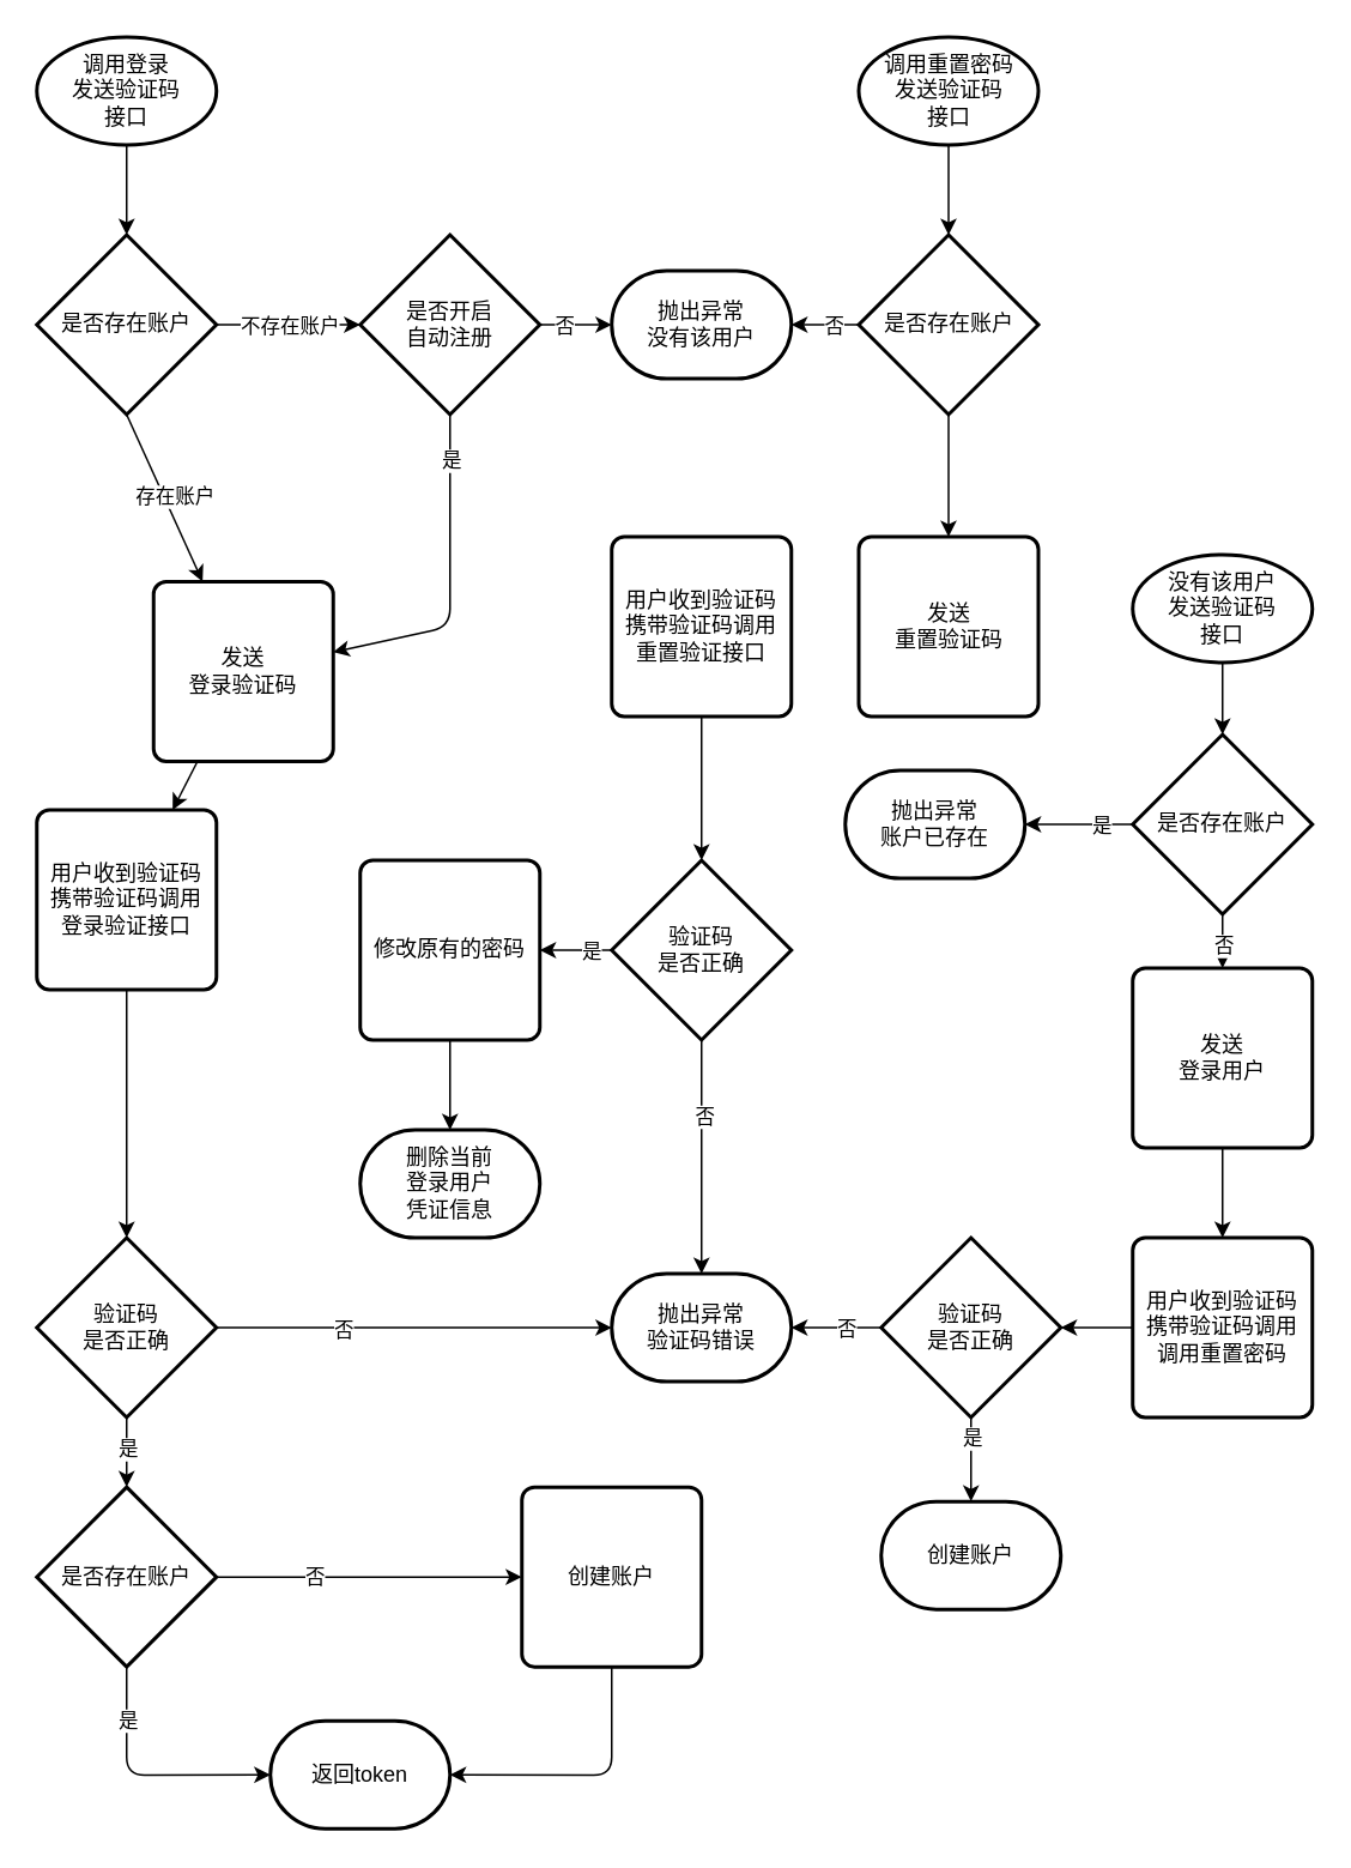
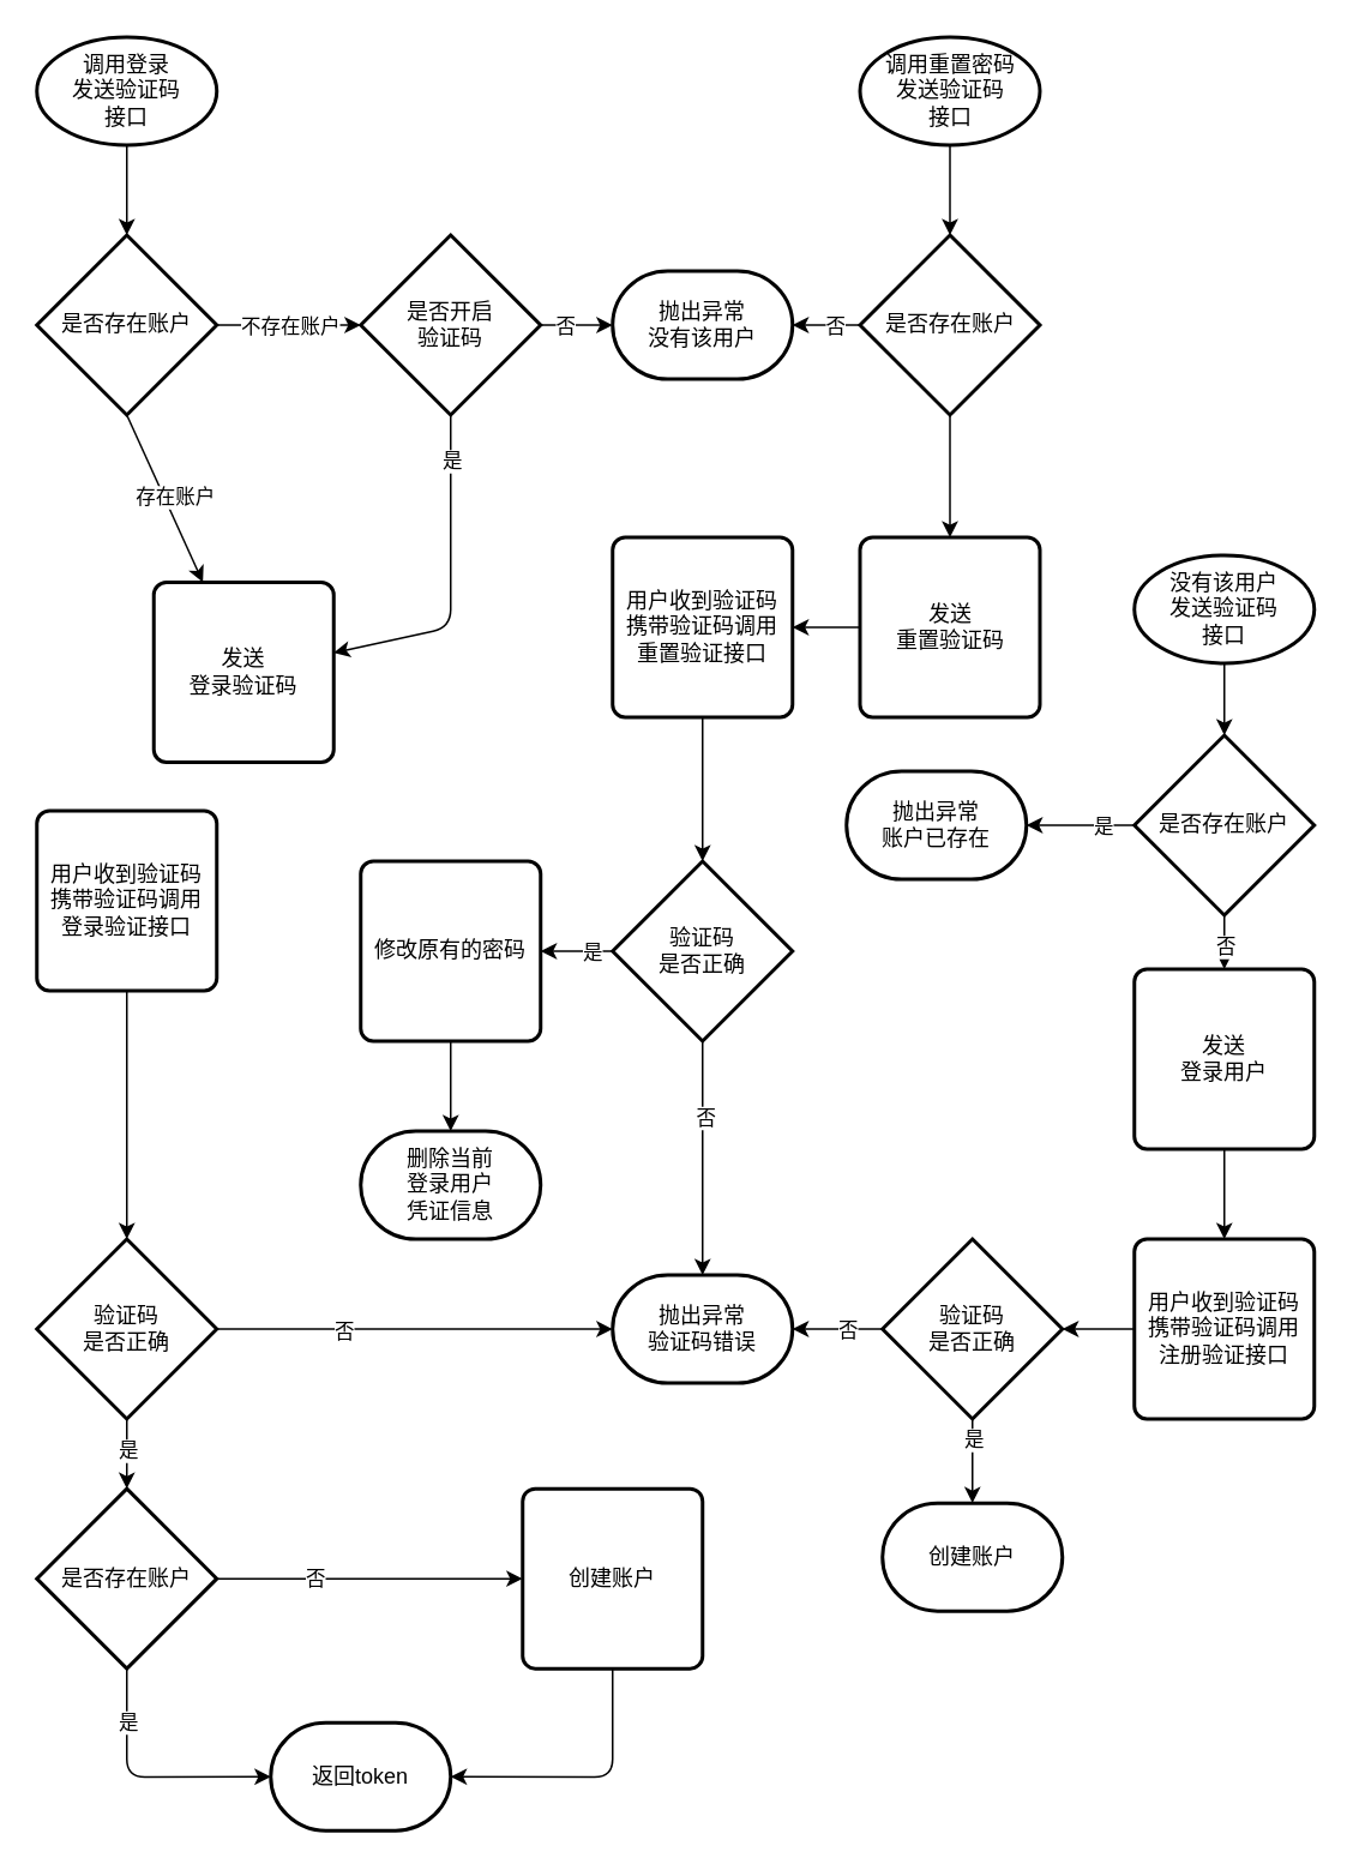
  <mxCell id="0" />
  <mxCell id="1" parent="0" />
  <mxCell id="2" value="" style="edgeStyle=none;html=1;" parent="1" source="3" target="8" edge="1"><mxGeometry relative="1" as="geometry" /></mxCell>
  <mxCell id="3" value="调用登录&lt;br&gt;发送验证码&lt;br&gt;接口" style="strokeWidth=2;html=1;shape=mxgraph.flowchart.start_1;whiteSpace=wrap;" parent="1" vertex="1"><mxGeometry x="20" y="20" width="100" height="60" as="geometry" /></mxCell>
  <mxCell id="4" value="" style="edgeStyle=none;html=1;" parent="1" source="8" target="13" edge="1"><mxGeometry relative="1" as="geometry" /></mxCell>
  <mxCell id="5" value="不存在账户" style="edgeLabel;html=1;align=center;verticalAlign=middle;resizable=0;points=[];" parent="4" vertex="1" connectable="0"><mxGeometry x="-0.325" y="-1" relative="1" as="geometry"><mxPoint x="13" y="-1" as="offset" /></mxGeometry></mxCell>
  <mxCell id="6" value="" style="edgeStyle=none;html=1;exitX=0.5;exitY=1;exitDx=0;exitDy=0;exitPerimeter=0;" parent="1" source="8" target="15" edge="1"><mxGeometry relative="1" as="geometry" /></mxCell>
  <mxCell id="7" value="存在账户" style="edgeLabel;html=1;align=center;verticalAlign=middle;resizable=0;points=[];" parent="6" vertex="1" connectable="0"><mxGeometry x="0.267" y="-1" relative="1" as="geometry"><mxPoint x="1" y="-14" as="offset" /></mxGeometry></mxCell>
  <mxCell id="8" value="是否存在账户" style="strokeWidth=2;html=1;shape=mxgraph.flowchart.decision;whiteSpace=wrap;" parent="1" vertex="1"><mxGeometry x="20" y="130" width="100" height="100" as="geometry" /></mxCell>
  <mxCell id="9" value="" style="edgeStyle=none;html=1;" parent="1" source="13" target="16" edge="1"><mxGeometry relative="1" as="geometry" /></mxCell>
  <mxCell id="10" value="否" style="edgeLabel;html=1;align=center;verticalAlign=middle;resizable=0;points=[];" parent="9" vertex="1" connectable="0"><mxGeometry x="-0.367" relative="1" as="geometry"><mxPoint as="offset" /></mxGeometry></mxCell>
  <mxCell id="11" value="" style="edgeStyle=none;html=1;exitX=0.5;exitY=1;exitDx=0;exitDy=0;exitPerimeter=0;" parent="1" source="13" target="15" edge="1"><mxGeometry relative="1" as="geometry"><mxPoint x="270" y="300" as="targetPoint" /><Array as="points"><mxPoint x="250" y="348" /></Array></mxGeometry></mxCell>
  <mxCell id="12" value="是" style="edgeLabel;html=1;align=center;verticalAlign=middle;resizable=0;points=[];" parent="11" vertex="1" connectable="0"><mxGeometry x="-0.286" y="-1" relative="1" as="geometry"><mxPoint x="1" y="-41" as="offset" /></mxGeometry></mxCell>
- <mxCell id="13" value="是否开启&lt;br&gt;自动注册" style="strokeWidth=2;html=1;shape=mxgraph.flowchart.decision;whiteSpace=wrap;" parent="1" vertex="1"><mxGeometry x="200" y="130" width="100" height="100" as="geometry" /></mxCell>
- <mxCell id="14" value="" style="edgeStyle=none;html=1;" parent="1" source="15" target="18" edge="1"><mxGeometry relative="1" as="geometry" /></mxCell>
+ <mxCell id="13" value="是否开启&lt;br&gt;验证码" style="strokeWidth=2;html=1;shape=mxgraph.flowchart.decision;whiteSpace=wrap;" parent="1" vertex="1"><mxGeometry x="200" y="130" width="100" height="100" as="geometry" /></mxCell>
  <mxCell id="15" value="发送&lt;br&gt;登录验证码" style="rounded=1;whiteSpace=wrap;html=1;absoluteArcSize=1;arcSize=14;strokeWidth=2;" parent="1" vertex="1"><mxGeometry x="85" y="323" width="100" height="100" as="geometry" /></mxCell>
  <mxCell id="16" value="抛出异常&lt;br&gt;没有该用户" style="strokeWidth=2;html=1;shape=mxgraph.flowchart.terminator;whiteSpace=wrap;" parent="1" vertex="1"><mxGeometry x="340" y="150" width="100" height="60" as="geometry" /></mxCell>
  <mxCell id="17" value="" style="edgeStyle=none;html=1;" parent="1" source="18" target="31" edge="1"><mxGeometry relative="1" as="geometry" /></mxCell>
  <mxCell id="18" value="用户收到验证码&lt;br&gt;携带验证码调用&lt;br&gt;登录验证接口" style="rounded=1;whiteSpace=wrap;html=1;absoluteArcSize=1;arcSize=14;strokeWidth=2;" parent="1" vertex="1"><mxGeometry x="20" y="450" width="100" height="100" as="geometry" /></mxCell>
  <mxCell id="19" value="" style="edgeStyle=none;html=1;exitX=0.5;exitY=1;exitDx=0;exitDy=0;exitPerimeter=0;" parent="1" source="23" target="24" edge="1"><mxGeometry relative="1" as="geometry"><Array as="points"><mxPoint x="70" y="987" /></Array></mxGeometry></mxCell>
  <mxCell id="20" value="是" style="edgeLabel;html=1;align=center;verticalAlign=middle;resizable=0;points=[];" parent="19" vertex="1" connectable="0"><mxGeometry x="-0.22" y="-2" relative="1" as="geometry"><mxPoint x="2" y="-25" as="offset" /></mxGeometry></mxCell>
  <mxCell id="21" value="" style="edgeStyle=none;html=1;" parent="1" source="23" target="26" edge="1"><mxGeometry relative="1" as="geometry" /></mxCell>
  <mxCell id="22" value="否" style="edgeLabel;html=1;align=center;verticalAlign=middle;resizable=0;points=[];" parent="21" vertex="1" connectable="0"><mxGeometry x="-0.362" y="-4" relative="1" as="geometry"><mxPoint y="-4" as="offset" /></mxGeometry></mxCell>
  <mxCell id="23" value="是否存在账户" style="strokeWidth=2;html=1;shape=mxgraph.flowchart.decision;whiteSpace=wrap;" parent="1" vertex="1"><mxGeometry x="20" y="826.75" width="100" height="100" as="geometry" /></mxCell>
  <mxCell id="24" value="返回token" style="strokeWidth=2;html=1;shape=mxgraph.flowchart.terminator;whiteSpace=wrap;" parent="1" vertex="1"><mxGeometry x="150" y="956.75" width="100" height="60" as="geometry" /></mxCell>
  <mxCell id="25" style="edgeStyle=none;html=1;" parent="1" source="26" target="24" edge="1"><mxGeometry relative="1" as="geometry"><Array as="points"><mxPoint x="340" y="987" /></Array></mxGeometry></mxCell>
  <mxCell id="26" value="创建账户" style="rounded=1;whiteSpace=wrap;html=1;absoluteArcSize=1;arcSize=14;strokeWidth=2;" parent="1" vertex="1"><mxGeometry x="290" y="826.75" width="100" height="100" as="geometry" /></mxCell>
  <mxCell id="27" value="" style="edgeStyle=none;html=1;" parent="1" source="31" target="32" edge="1"><mxGeometry relative="1" as="geometry" /></mxCell>
  <mxCell id="28" value="否" style="edgeLabel;html=1;align=center;verticalAlign=middle;resizable=0;points=[];" parent="27" vertex="1" connectable="0"><mxGeometry x="-0.362" y="-1" relative="1" as="geometry"><mxPoint as="offset" /></mxGeometry></mxCell>
  <mxCell id="29" value="" style="edgeStyle=none;html=1;" parent="1" source="31" target="23" edge="1"><mxGeometry relative="1" as="geometry"><Array as="points" /></mxGeometry></mxCell>
  <mxCell id="30" value="是" style="edgeLabel;html=1;align=center;verticalAlign=middle;resizable=0;points=[];" parent="29" vertex="1" connectable="0"><mxGeometry x="-0.124" relative="1" as="geometry"><mxPoint as="offset" /></mxGeometry></mxCell>
  <mxCell id="31" value="验证码&lt;br&gt;是否正确" style="strokeWidth=2;html=1;shape=mxgraph.flowchart.decision;whiteSpace=wrap;" parent="1" vertex="1"><mxGeometry x="20" y="688" width="100" height="100" as="geometry" /></mxCell>
  <mxCell id="32" value="抛出异常&lt;br&gt;验证码错误" style="strokeWidth=2;html=1;shape=mxgraph.flowchart.terminator;whiteSpace=wrap;" parent="1" vertex="1"><mxGeometry x="340" y="708" width="100" height="60" as="geometry" /></mxCell>
  <mxCell id="33" value="" style="edgeStyle=none;html=1;" parent="1" source="34" target="39" edge="1"><mxGeometry relative="1" as="geometry" /></mxCell>
  <mxCell id="34" value="没有该用户&lt;br&gt;发送验证码&lt;br&gt;接口" style="strokeWidth=2;html=1;shape=mxgraph.flowchart.start_1;whiteSpace=wrap;" parent="1" vertex="1"><mxGeometry x="630" y="308" width="100" height="60" as="geometry" /></mxCell>
  <mxCell id="35" value="" style="edgeStyle=none;html=1;" parent="1" source="39" target="40" edge="1"><mxGeometry relative="1" as="geometry" /></mxCell>
  <mxCell id="36" value="是" style="edgeLabel;html=1;align=center;verticalAlign=middle;resizable=0;points=[];" parent="35" vertex="1" connectable="0"><mxGeometry x="-0.411" relative="1" as="geometry"><mxPoint as="offset" /></mxGeometry></mxCell>
  <mxCell id="37" value="" style="edgeStyle=none;html=1;" parent="1" source="39" target="42" edge="1"><mxGeometry relative="1" as="geometry" /></mxCell>
  <mxCell id="38" value="否" style="edgeLabel;html=1;align=center;verticalAlign=middle;resizable=0;points=[];" parent="37" vertex="1" connectable="0"><mxGeometry x="-0.507" y="1" relative="1" as="geometry"><mxPoint x="-1" y="10" as="offset" /></mxGeometry></mxCell>
  <mxCell id="39" value="是否存在账户" style="strokeWidth=2;html=1;shape=mxgraph.flowchart.decision;whiteSpace=wrap;" parent="1" vertex="1"><mxGeometry x="630" y="408" width="100" height="100" as="geometry" /></mxCell>
  <mxCell id="40" value="抛出异常&lt;br&gt;账户已存在" style="strokeWidth=2;html=1;shape=mxgraph.flowchart.terminator;whiteSpace=wrap;" parent="1" vertex="1"><mxGeometry x="470" y="428" width="100" height="60" as="geometry" /></mxCell>
  <mxCell id="41" value="" style="edgeStyle=none;html=1;" parent="1" source="42" target="44" edge="1"><mxGeometry relative="1" as="geometry" /></mxCell>
  <mxCell id="42" value="发送&lt;br&gt;登录用户" style="rounded=1;whiteSpace=wrap;html=1;absoluteArcSize=1;arcSize=14;strokeWidth=2;" parent="1" vertex="1"><mxGeometry x="630" y="538" width="100" height="100" as="geometry" /></mxCell>
  <mxCell id="43" value="" style="edgeStyle=none;html=1;" parent="1" source="44" target="49" edge="1"><mxGeometry relative="1" as="geometry" /></mxCell>
- <mxCell id="44" value="用户收到验证码&lt;br&gt;携带验证码调用&lt;br&gt;调用重置密码" style="rounded=1;whiteSpace=wrap;html=1;absoluteArcSize=1;arcSize=14;strokeWidth=2;" parent="1" vertex="1"><mxGeometry x="630" y="688" width="100" height="100" as="geometry" /></mxCell>
+ <mxCell id="44" value="用户收到验证码&lt;br&gt;携带验证码调用&lt;br&gt;注册验证接口" style="rounded=1;whiteSpace=wrap;html=1;absoluteArcSize=1;arcSize=14;strokeWidth=2;" parent="1" vertex="1"><mxGeometry x="630" y="688" width="100" height="100" as="geometry" /></mxCell>
  <mxCell id="45" style="edgeStyle=none;html=1;" parent="1" source="49" target="32" edge="1"><mxGeometry relative="1" as="geometry" /></mxCell>
  <mxCell id="46" value="否" style="edgeLabel;html=1;align=center;verticalAlign=middle;resizable=0;points=[];" parent="45" vertex="1" connectable="0"><mxGeometry x="0.244" y="5" relative="1" as="geometry"><mxPoint x="11" y="-5" as="offset" /></mxGeometry></mxCell>
  <mxCell id="47" style="edgeStyle=none;html=1;" parent="1" source="49" target="65" edge="1"><mxGeometry relative="1" as="geometry"><mxPoint x="670" y="833" as="targetPoint" /></mxGeometry></mxCell>
  <mxCell id="48" value="是" style="edgeLabel;html=1;align=center;verticalAlign=middle;resizable=0;points=[];" parent="47" vertex="1" connectable="0"><mxGeometry x="-0.236" y="4" relative="1" as="geometry"><mxPoint x="-4" y="-7" as="offset" /></mxGeometry></mxCell>
  <mxCell id="49" value="验证码&lt;br&gt;是否正确" style="strokeWidth=2;html=1;shape=mxgraph.flowchart.decision;whiteSpace=wrap;" parent="1" vertex="1"><mxGeometry x="490" y="688" width="100" height="100" as="geometry" /></mxCell>
  <mxCell id="50" value="" style="edgeStyle=none;html=1;" parent="1" source="51" target="55" edge="1"><mxGeometry relative="1" as="geometry" /></mxCell>
  <mxCell id="51" value="调用重置密码&lt;br&gt;发送验证码&lt;br&gt;接口" style="strokeWidth=2;html=1;shape=mxgraph.flowchart.start_1;whiteSpace=wrap;" parent="1" vertex="1"><mxGeometry x="477.5" y="20" width="100" height="60" as="geometry" /></mxCell>
  <mxCell id="52" value="" style="edgeStyle=none;html=1;exitX=0;exitY=0.5;exitDx=0;exitDy=0;exitPerimeter=0;" parent="1" source="55" target="16" edge="1"><mxGeometry relative="1" as="geometry"><mxPoint x="820" y="153" as="targetPoint" /></mxGeometry></mxCell>
  <mxCell id="53" value="否" style="edgeLabel;html=1;align=center;verticalAlign=middle;resizable=0;points=[];" parent="52" vertex="1" connectable="0"><mxGeometry x="-0.252" relative="1" as="geometry"><mxPoint as="offset" /></mxGeometry></mxCell>
  <mxCell id="54" value="" style="edgeStyle=none;html=1;" parent="1" source="55" target="57" edge="1"><mxGeometry relative="1" as="geometry" /></mxCell>
  <mxCell id="55" value="是否存在账户" style="strokeWidth=2;html=1;shape=mxgraph.flowchart.decision;whiteSpace=wrap;" parent="1" vertex="1"><mxGeometry x="477.5" y="130" width="100" height="100" as="geometry" /></mxCell>
+ <mxCell id="56" value="" style="edgeStyle=none;html=1;" parent="1" source="57" target="59" edge="1"><mxGeometry relative="1" as="geometry" /></mxCell>
  <mxCell id="57" value="发送&lt;br&gt;重置验证码" style="rounded=1;whiteSpace=wrap;html=1;absoluteArcSize=1;arcSize=14;strokeWidth=2;" parent="1" vertex="1"><mxGeometry x="477.5" y="298" width="100" height="100" as="geometry" /></mxCell>
  <mxCell id="58" value="" style="edgeStyle=none;html=1;" parent="1" source="59" target="64" edge="1"><mxGeometry relative="1" as="geometry" /></mxCell>
  <mxCell id="59" value="用户收到验证码&lt;br&gt;携带验证码调用&lt;br&gt;重置验证接口" style="rounded=1;whiteSpace=wrap;html=1;absoluteArcSize=1;arcSize=14;strokeWidth=2;" parent="1" vertex="1"><mxGeometry x="340" y="298" width="100" height="100" as="geometry" /></mxCell>
  <mxCell id="60" style="edgeStyle=none;html=1;exitX=0.5;exitY=1;exitDx=0;exitDy=0;exitPerimeter=0;" parent="1" source="64" target="32" edge="1"><mxGeometry relative="1" as="geometry" /></mxCell>
  <mxCell id="61" value="否" style="edgeLabel;html=1;align=center;verticalAlign=middle;resizable=0;points=[];" parent="60" vertex="1" connectable="0"><mxGeometry x="-0.35" y="1" relative="1" as="geometry"><mxPoint as="offset" /></mxGeometry></mxCell>
  <mxCell id="62" value="" style="edgeStyle=none;html=1;" parent="1" source="64" target="67" edge="1"><mxGeometry relative="1" as="geometry" /></mxCell>
  <mxCell id="63" value="是" style="edgeLabel;html=1;align=center;verticalAlign=middle;resizable=0;points=[];" parent="62" vertex="1" connectable="0"><mxGeometry x="-0.391" relative="1" as="geometry"><mxPoint as="offset" /></mxGeometry></mxCell>
  <mxCell id="64" value="验证码&lt;br&gt;是否正确" style="strokeWidth=2;html=1;shape=mxgraph.flowchart.decision;whiteSpace=wrap;" parent="1" vertex="1"><mxGeometry x="340" y="478" width="100" height="100" as="geometry" /></mxCell>
  <mxCell id="65" value="创建账户" style="strokeWidth=2;html=1;shape=mxgraph.flowchart.terminator;whiteSpace=wrap;" parent="1" vertex="1"><mxGeometry x="490" y="834.75" width="100" height="60" as="geometry" /></mxCell>
  <mxCell id="66" value="" style="edgeStyle=none;html=1;" parent="1" source="67" target="68" edge="1"><mxGeometry relative="1" as="geometry" /></mxCell>
  <mxCell id="67" value="修改原有的密码" style="rounded=1;whiteSpace=wrap;html=1;absoluteArcSize=1;arcSize=14;strokeWidth=2;" parent="1" vertex="1"><mxGeometry x="200" y="478" width="100" height="100" as="geometry" /></mxCell>
  <mxCell id="68" value="删除当前&lt;br&gt;登录用户&lt;br&gt;凭证信息" style="strokeWidth=2;html=1;shape=mxgraph.flowchart.terminator;whiteSpace=wrap;" parent="1" vertex="1"><mxGeometry x="200" y="628" width="100" height="60" as="geometry" /></mxCell>
